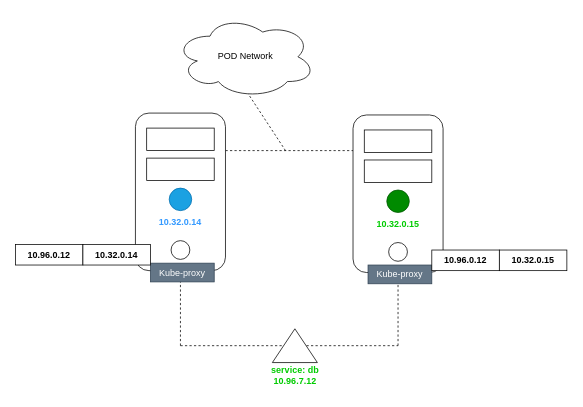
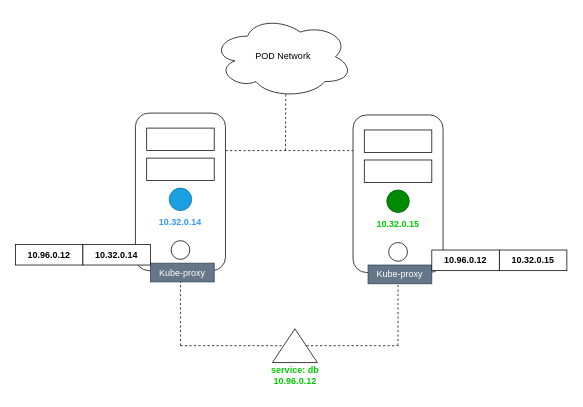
  <mxCell id="0" />
  <mxCell id="1" parent="0" />
  <mxCell id="2" value="" style="endArrow=none;dashed=1;html=1;rounded=0;fontColor=#000000;" edge="1" parent="1"><mxGeometry width="50" height="50" relative="1" as="geometry"><mxPoint x="530" y="460" as="sourcePoint" /><mxPoint x="530" y="200" as="targetPoint" /></mxGeometry></mxCell>
  <mxCell id="3" value="" style="endArrow=none;dashed=1;html=1;rounded=0;fontColor=#000000;" edge="1" parent="1"><mxGeometry width="50" height="50" relative="1" as="geometry"><mxPoint x="240" y="200" as="sourcePoint" /><mxPoint x="530" y="200" as="targetPoint" /></mxGeometry></mxCell>
  <mxCell id="4" value="" style="endArrow=none;dashed=1;html=1;rounded=0;fontColor=#000000;" edge="1" parent="1" target="7"><mxGeometry width="50" height="50" relative="1" as="geometry"><mxPoint x="240" y="460" as="sourcePoint" /><mxPoint x="430" y="380" as="targetPoint" /></mxGeometry></mxCell>
  <mxCell id="5" value="" style="endArrow=none;dashed=1;html=1;rounded=0;fontColor=#000000;" edge="1" parent="1"><mxGeometry width="50" height="50" relative="1" as="geometry"><mxPoint x="240" y="460" as="sourcePoint" /><mxPoint x="530" y="460" as="targetPoint" /></mxGeometry></mxCell>
  <mxCell id="6" value="" style="rounded=1;whiteSpace=wrap;html=1;" vertex="1" parent="1"><mxGeometry x="180" y="150" width="120" height="210" as="geometry" /></mxCell>
  <mxCell id="7" value="" style="rounded=0;whiteSpace=wrap;html=1;" vertex="1" parent="1"><mxGeometry x="195" y="170" width="90" height="30" as="geometry" /></mxCell>
  <mxCell id="8" value="" style="rounded=0;whiteSpace=wrap;html=1;" vertex="1" parent="1"><mxGeometry x="195" y="210" width="90" height="30" as="geometry" /></mxCell>
  <mxCell id="9" value="" style="ellipse;whiteSpace=wrap;html=1;aspect=fixed;fillColor=#1ba1e2;strokeColor=#006EAF;fontColor=#ffffff;" vertex="1" parent="1"><mxGeometry x="225" y="250" width="30" height="30" as="geometry" /></mxCell>
  <mxCell id="10" value="10.32.0.14" style="text;html=1;strokeColor=none;fillColor=none;align=center;verticalAlign=middle;whiteSpace=wrap;rounded=0;fontColor=#3399FF;fontStyle=1" vertex="1" parent="1"><mxGeometry x="210" y="280" width="60" height="30" as="geometry" /></mxCell>
  <mxCell id="11" value="" style="ellipse;whiteSpace=wrap;html=1;aspect=fixed;fontColor=#3399FF;" vertex="1" parent="1"><mxGeometry x="227.5" y="320" width="25" height="25" as="geometry" /></mxCell>
  <mxCell id="12" value="Kube-proxy" style="rounded=0;whiteSpace=wrap;html=1;fillColor=#647687;strokeColor=#314354;fontColor=#ffffff;" vertex="1" parent="1"><mxGeometry x="200" y="350" width="85" height="25" as="geometry" /></mxCell>
  <mxCell id="13" value="" style="rounded=1;whiteSpace=wrap;html=1;" vertex="1" parent="1"><mxGeometry x="470" y="152.5" width="120" height="210" as="geometry" /></mxCell>
  <mxCell id="14" value="" style="rounded=0;whiteSpace=wrap;html=1;" vertex="1" parent="1"><mxGeometry x="485" y="172.5" width="90" height="30" as="geometry" /></mxCell>
  <mxCell id="15" value="" style="rounded=0;whiteSpace=wrap;html=1;" vertex="1" parent="1"><mxGeometry x="485" y="212.5" width="90" height="30" as="geometry" /></mxCell>
  <mxCell id="16" value="" style="ellipse;whiteSpace=wrap;html=1;aspect=fixed;fillColor=#008a00;strokeColor=#005700;fontColor=#ffffff;" vertex="1" parent="1"><mxGeometry x="515" y="252.5" width="30" height="30" as="geometry" /></mxCell>
  <mxCell id="17" value="10.32.0.15" style="text;html=1;strokeColor=none;fillColor=none;align=center;verticalAlign=middle;whiteSpace=wrap;rounded=0;fontColor=#00CC00;fontStyle=1" vertex="1" parent="1"><mxGeometry x="500" y="282.5" width="60" height="30" as="geometry" /></mxCell>
  <mxCell id="18" value="" style="ellipse;whiteSpace=wrap;html=1;aspect=fixed;fontColor=#3399FF;" vertex="1" parent="1"><mxGeometry x="517.5" y="322.5" width="25" height="25" as="geometry" /></mxCell>
  <mxCell id="19" value="Kube-proxy" style="rounded=0;whiteSpace=wrap;html=1;fillColor=#647687;strokeColor=#314354;fontColor=#ffffff;" vertex="1" parent="1"><mxGeometry x="490" y="352.5" width="85" height="25" as="geometry" /></mxCell>
  <mxCell id="20" value="" style="triangle;whiteSpace=wrap;html=1;fontColor=#00CC00;rotation=-90;" vertex="1" parent="1"><mxGeometry x="370" y="430" width="45" height="60" as="geometry" /></mxCell>
- <mxCell id="21" value="service: db&lt;br&gt;10.96.7.12" style="text;html=1;strokeColor=none;fillColor=none;align=center;verticalAlign=middle;whiteSpace=wrap;rounded=0;fontColor=#00CC00;fontStyle=1" vertex="1" parent="1"><mxGeometry x="327.5" y="480" width="130" height="40" as="geometry" /></mxCell>
+ <mxCell id="21" value="service: db&lt;br&gt;10.96.0.12" style="text;html=1;strokeColor=none;fillColor=none;align=center;verticalAlign=middle;whiteSpace=wrap;rounded=0;fontColor=#00CC00;fontStyle=1" vertex="1" parent="1"><mxGeometry x="327.5" y="480" width="130" height="40" as="geometry" /></mxCell>
  <mxCell id="22" value="&lt;font color=&quot;#000000&quot;&gt;10.96.0.12&lt;/font&gt;" style="rounded=0;whiteSpace=wrap;html=1;fontColor=#00CC00;fontStyle=1" vertex="1" parent="1"><mxGeometry x="20" y="325" width="90" height="27.5" as="geometry" /></mxCell>
  <mxCell id="23" value="&lt;font color=&quot;#000000&quot;&gt;10.32.0.14&lt;/font&gt;" style="rounded=0;whiteSpace=wrap;html=1;fontColor=#00CC00;fontStyle=1" vertex="1" parent="1"><mxGeometry x="110" y="325" width="90" height="27.5" as="geometry" /></mxCell>
  <mxCell id="24" value="&lt;font color=&quot;#000000&quot;&gt;10.96.0.12&lt;/font&gt;" style="rounded=0;whiteSpace=wrap;html=1;fontColor=#00CC00;fontStyle=1" vertex="1" parent="1"><mxGeometry x="575" y="332.5" width="90" height="27.5" as="geometry" /></mxCell>
  <mxCell id="25" value="&lt;font color=&quot;#000000&quot;&gt;10.32.0.15&lt;/font&gt;" style="rounded=0;whiteSpace=wrap;html=1;fontColor=#00CC00;fontStyle=1" vertex="1" parent="1"><mxGeometry x="665" y="332.5" width="90" height="27.5" as="geometry" /></mxCell>
- <mxCell id="26" value="POD Network" style="ellipse;shape=cloud;whiteSpace=wrap;html=1;fontColor=#000000;" vertex="1" parent="1"><mxGeometry x="232.5" y="20" width="187.5" height="110" as="geometry" /></mxCell>
+ <mxCell id="26" value="POD Network" style="ellipse;shape=cloud;whiteSpace=wrap;html=1;fontColor=#000000;" vertex="1" parent="1"><mxGeometry x="282.5" y="20" width="187.5" height="110" as="geometry" /></mxCell>
  <mxCell id="27" value="" style="endArrow=none;dashed=1;html=1;rounded=0;fontColor=#000000;entryX=0.522;entryY=0.95;entryDx=0;entryDy=0;entryPerimeter=0;" edge="1" parent="1" target="26"><mxGeometry width="50" height="50" relative="1" as="geometry"><mxPoint x="380" y="200" as="sourcePoint" /><mxPoint x="490" y="130" as="targetPoint" /></mxGeometry></mxCell>
